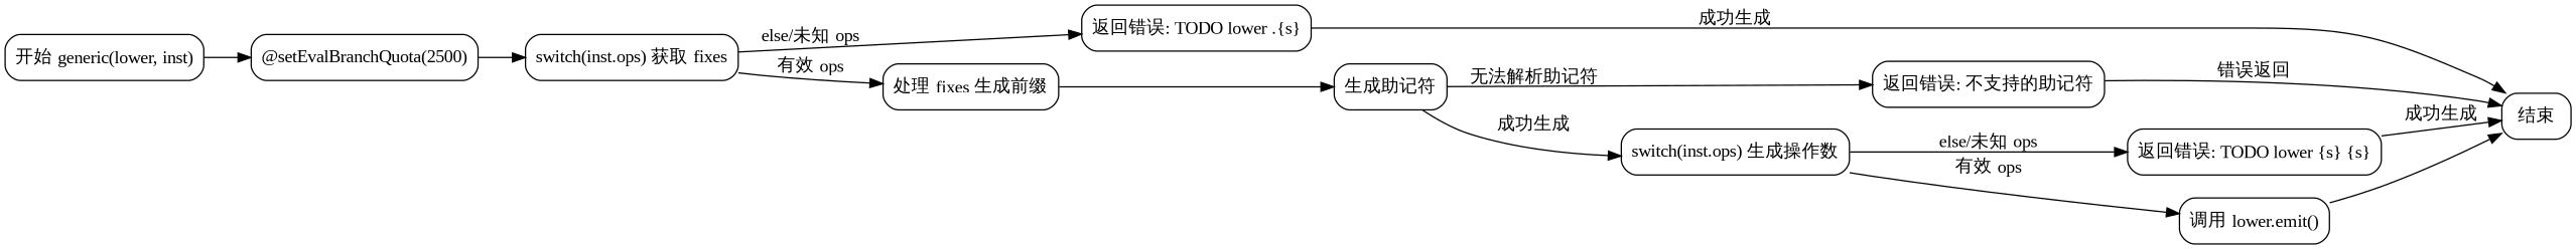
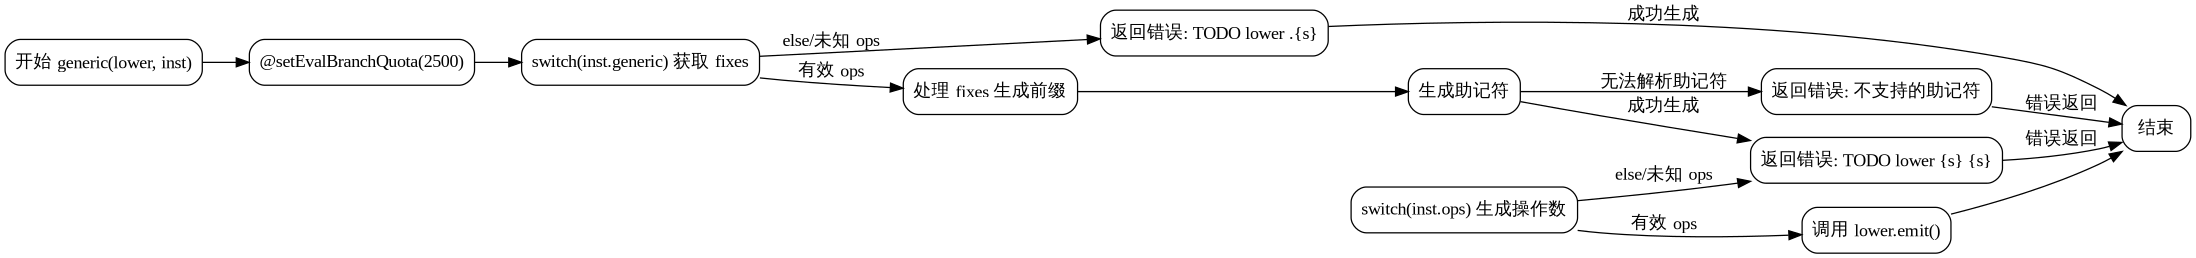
  digraph {
    fontname="Liberation Serif"
    rankdir=LR
    node [fontname="Liberation Serif" shape=rectangle style=rounded]
    edge [fontname="Liberation Serif"]
    n1 [label="开始 generic(lower, inst)"]
    n2 [label="@setEvalBranchQuota(2500)"]
-   n3 [label="switch(inst.ops) 获取 fixes"]
+   n3 [label="switch(inst.generic) 获取 fixes"]
    n4 [label="返回错误: TODO lower .{s}"]
    n5 [label="处理 fixes 生成前缀"]
    n6 [label="结束"]
    n7 [label="生成助记符"]
    n8 [label="返回错误: 不支持的助记符"]
    n9 [label="switch(inst.ops) 生成操作数"]
    n10 [label="返回错误: TODO lower {s} {s}"]
    n11 [label="调用 lower.emit()"]
    n1 -> n2
    n2 -> n3
    n3 -> n4 [label="else/未知 ops"]
    n3 -> n5 [label="有效 ops"]
    n4 -> n6 [label="成功生成"]
    n5 -> n7
    n7 -> n8 [label="无法解析助记符"]
-   n7 -> n9 [label="成功生成"]
+   n7 -> n10 [label="成功生成"]
    n8 -> n6 [label="错误返回"]
    n9 -> n10 [label="else/未知 ops"]
    n9 -> n11 [label="有效 ops"]
-   n10 -> n6 [label="成功生成"]
+   n10 -> n6 [label="错误返回"]
    n11 -> n6
  }
